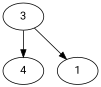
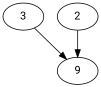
  digraph {
    fontname="Roboto Mono"
    node [fontname="Roboto Mono"]
    edge [fontname="Roboto Mono"]
    n1 [label=3]
-   n2 [label=4]
-   n3 [label=1]
-   n1 -> n2
+   n3 [label=9]
+   n4 [label=2]
    n1 -> n3
+   n4 -> n3
  }
